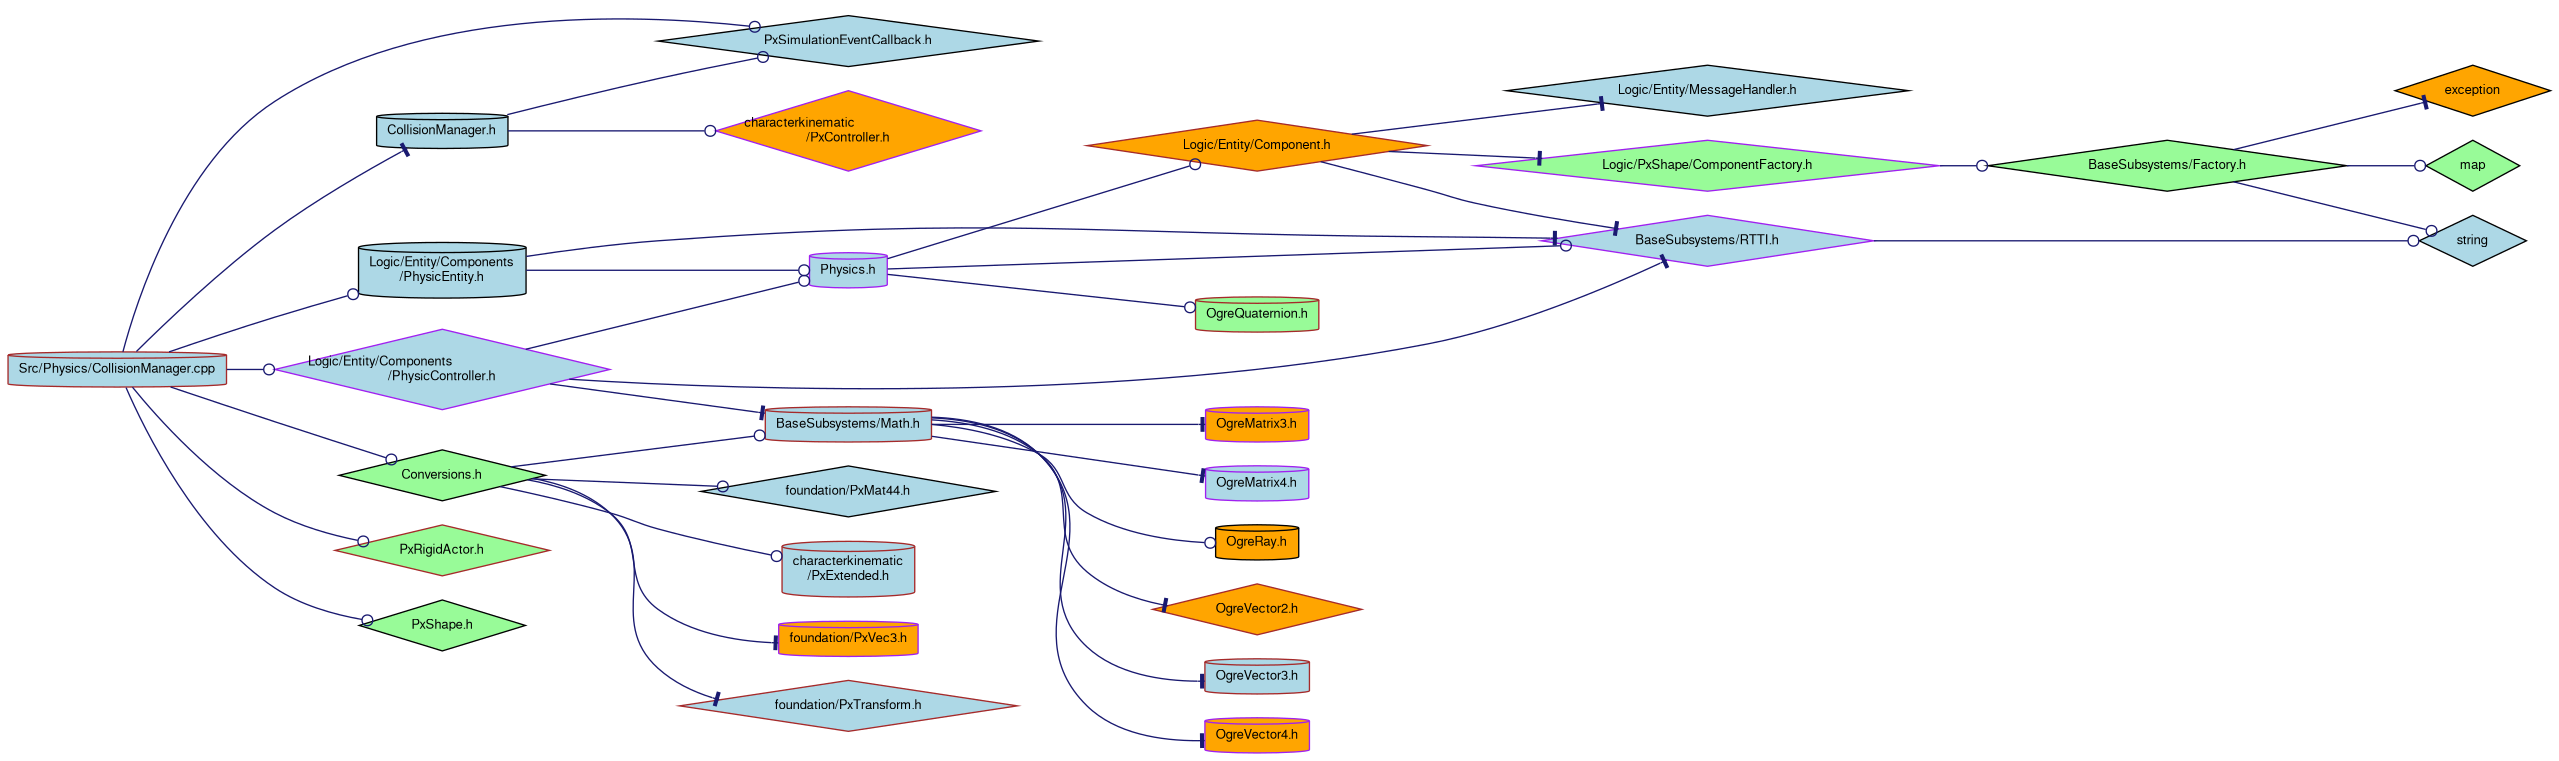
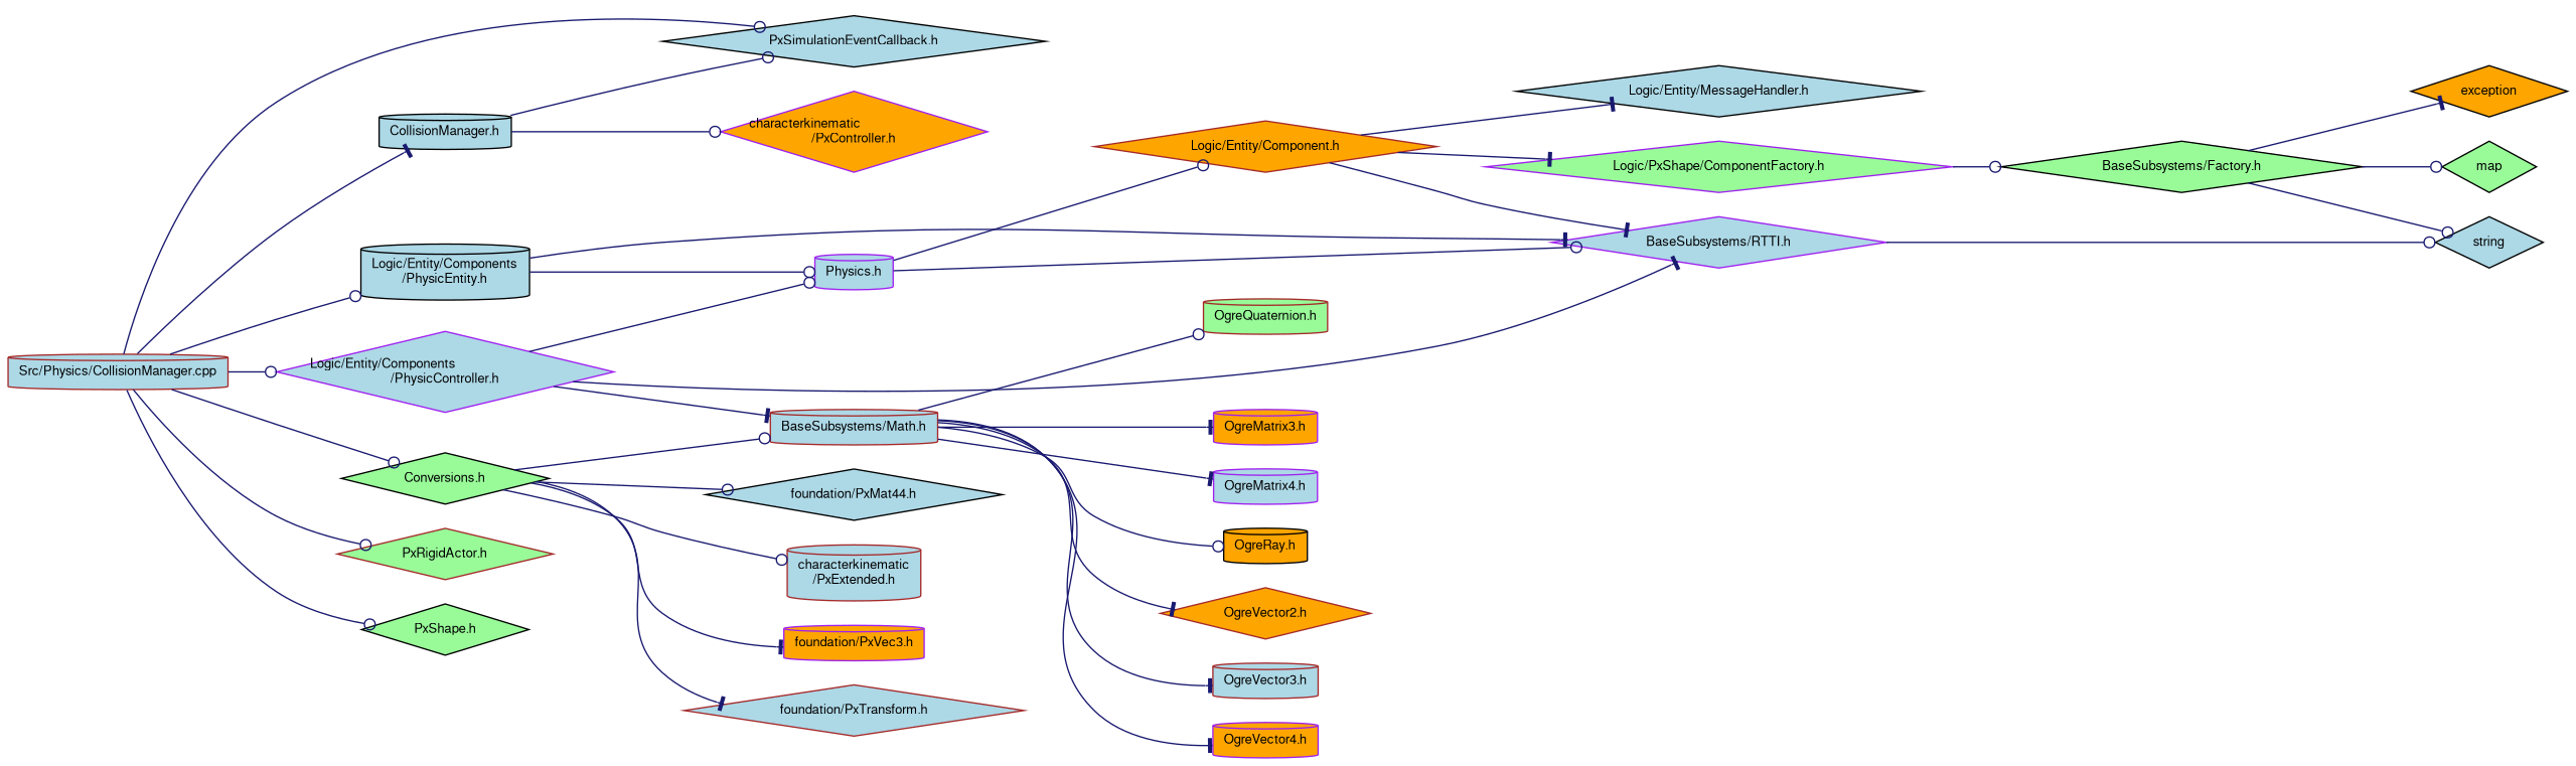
  digraph {
    rankdir=LR
    node [color=black fillcolor=lightblue fontname=FreeSans fontsize=10 shape=diamond style=filled]
    edge [arrowhead=odot color=midnightblue fontname=FreeSans fontsize=10 labelfontname=FreeSans labelfontsize=10 style=solid]
    n1 [color=brown fontcolor=black height=0.2 label="Src/Physics/CollisionManager.cpp" shape=cylinder width=0.4]
    n2 [height=0.2 label="CollisionManager.h" shape=cylinder width=0.4]
    n3 [height=0.2 label="PxSimulationEventCallback.h" width=0.4]
    n4 [color=purple height=0.2 label="Logic/Entity/Components\l/PhysicController.h" width=0.4]
    n5 [height=0.2 label="Logic/Entity/Components\l/PhysicEntity.h" shape=cylinder width=0.4]
    n6 [fillcolor=palegreen height=0.2 label="Conversions.h" width=0.4]
    n7 [color=brown fillcolor=palegreen height=0.2 label="PxRigidActor.h" width=0.4]
    n8 [fillcolor=palegreen height=0.2 label="PxShape.h" width=0.4]
    n9 [color=purple fillcolor=orange height=0.2 label="characterkinematic\l/PxController.h" width=0.4]
    n10 [color=purple height=0.2 label="BaseSubsystems/RTTI.h" width=0.4]
    n11 [color=purple height=0.2 label="Physics.h" shape=cylinder width=0.4]
    n12 [color=brown height=0.2 label="BaseSubsystems/Math.h" shape=cylinder width=0.4]
    n13 [color=purple fillcolor=orange height=0.2 label="foundation/PxVec3.h" shape=cylinder width=0.4]
    n14 [color=brown height=0.2 label="foundation/PxTransform.h" width=0.4]
    n15 [height=0.2 label="foundation/PxMat44.h" width=0.4]
    n16 [color=brown height=0.2 label="characterkinematic\l/PxExtended.h" shape=cylinder width=0.4]
    n17 [height=0.2 label=string width=0.4]
    n18 [color=brown fillcolor=orange height=0.2 label="Logic/Entity/Component.h" width=0.4]
    n19 [color=brown fillcolor=orange height=0.2 label="OgreVector2.h" width=0.4]
    n20 [color=brown height=0.2 label="OgreVector3.h" shape=cylinder width=0.4]
    n21 [color=purple fillcolor=orange height=0.2 label="OgreVector4.h" shape=cylinder width=0.4]
    n22 [color=brown fillcolor=palegreen height=0.2 label="OgreQuaternion.h" shape=cylinder width=0.4]
    n23 [color=purple fillcolor=orange height=0.2 label="OgreMatrix3.h" shape=cylinder width=0.4]
    n24 [color=purple height=0.2 label="OgreMatrix4.h" shape=cylinder width=0.4]
    n25 [fillcolor=orange height=0.2 label="OgreRay.h" shape=cylinder width=0.4]
    n26 [color=purple fillcolor=palegreen height=0.2 label="Logic/PxShape/ComponentFactory.h" width=0.4]
    n27 [height=0.2 label="Logic/Entity/MessageHandler.h" width=0.4]
    n28 [fillcolor=palegreen height=0.2 label="BaseSubsystems/Factory.h" width=0.4]
    n29 [fillcolor=palegreen height=0.2 label=map width=0.4]
    n30 [fillcolor=orange height=0.2 label=exception width=0.4]
    n1 -> n2 [arrowhead=tee]
    n1 -> n3
    n1 -> n4
    n1 -> n5
    n1 -> n6
    n1 -> n7
    n1 -> n8
    n2 -> n3
    n2 -> n9
    n4 -> n10 [arrowhead=tee]
    n4 -> n11
    n4 -> n12 [arrowhead=tee]
    n5 -> n10 [arrowhead=tee]
    n5 -> n11
    n6 -> n12
    n6 -> n13 [arrowhead=tee]
    n6 -> n14 [arrowhead=tee]
    n6 -> n15
    n6 -> n16
    n10 -> n17
    n11 -> n10
    n11 -> n18
    n12 -> n19 [arrowhead=tee]
    n12 -> n20 [arrowhead=tee]
    n12 -> n21 [arrowhead=tee]
-   n11 -> n22
+   n12 -> n22
    n12 -> n23 [arrowhead=tee]
    n12 -> n24 [arrowhead=tee]
    n12 -> n25
    n18 -> n10 [arrowhead=tee]
    n18 -> n26 [arrowhead=tee]
    n18 -> n27 [arrowhead=tee]
    n26 -> n28
    n28 -> n17
    n28 -> n29
    n28 -> n30 [arrowhead=tee]
  }
